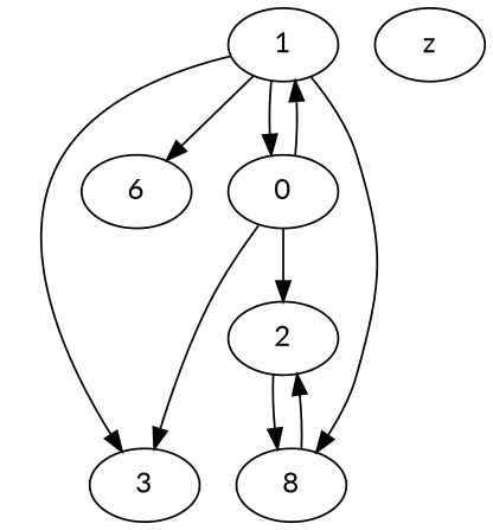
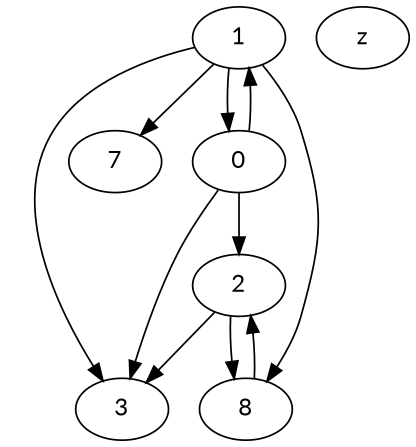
  strict digraph {
    fontname=Lato
    node [fontname=Lato]
    edge [fontname=Lato]
    1
    3
-   6
+   6 [label=7]
    n4 [label=0]
    n5 [label=8]
    2
    z
    1 -> 3
    1 -> 6
    1 -> n4
    1 -> n5
    n4 -> 1
    n4 -> 3
    n4 -> 2
    n5 -> 2
+   2 -> 3
    2 -> n5
  }
